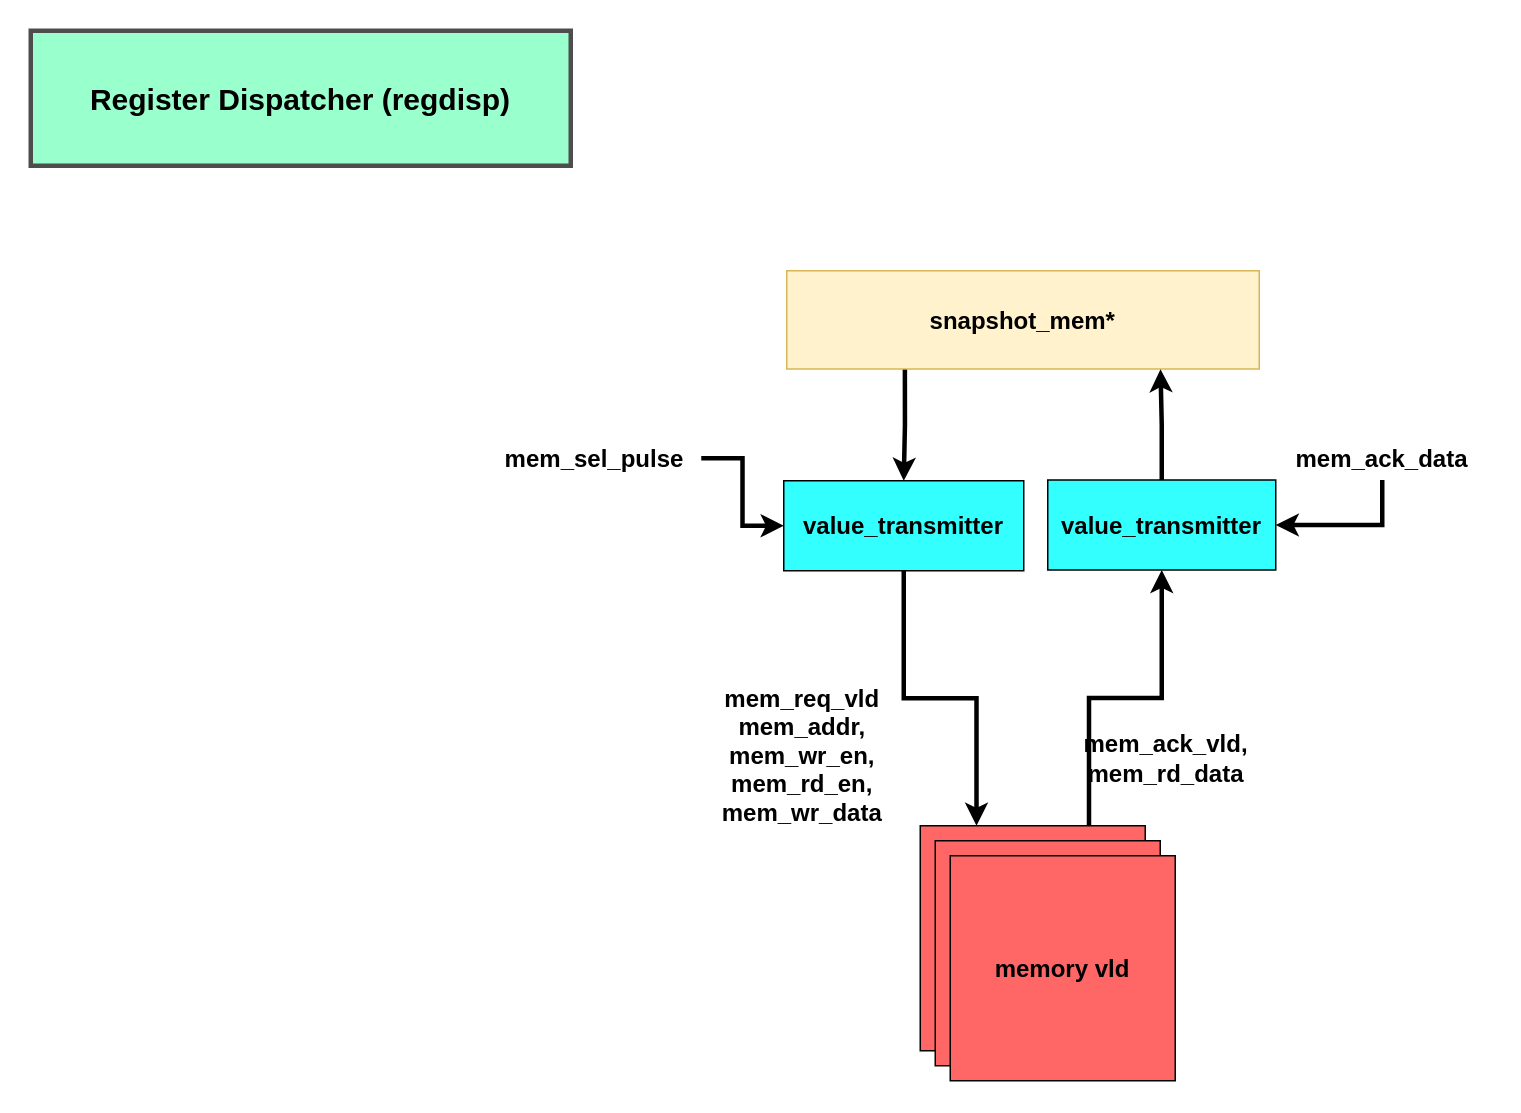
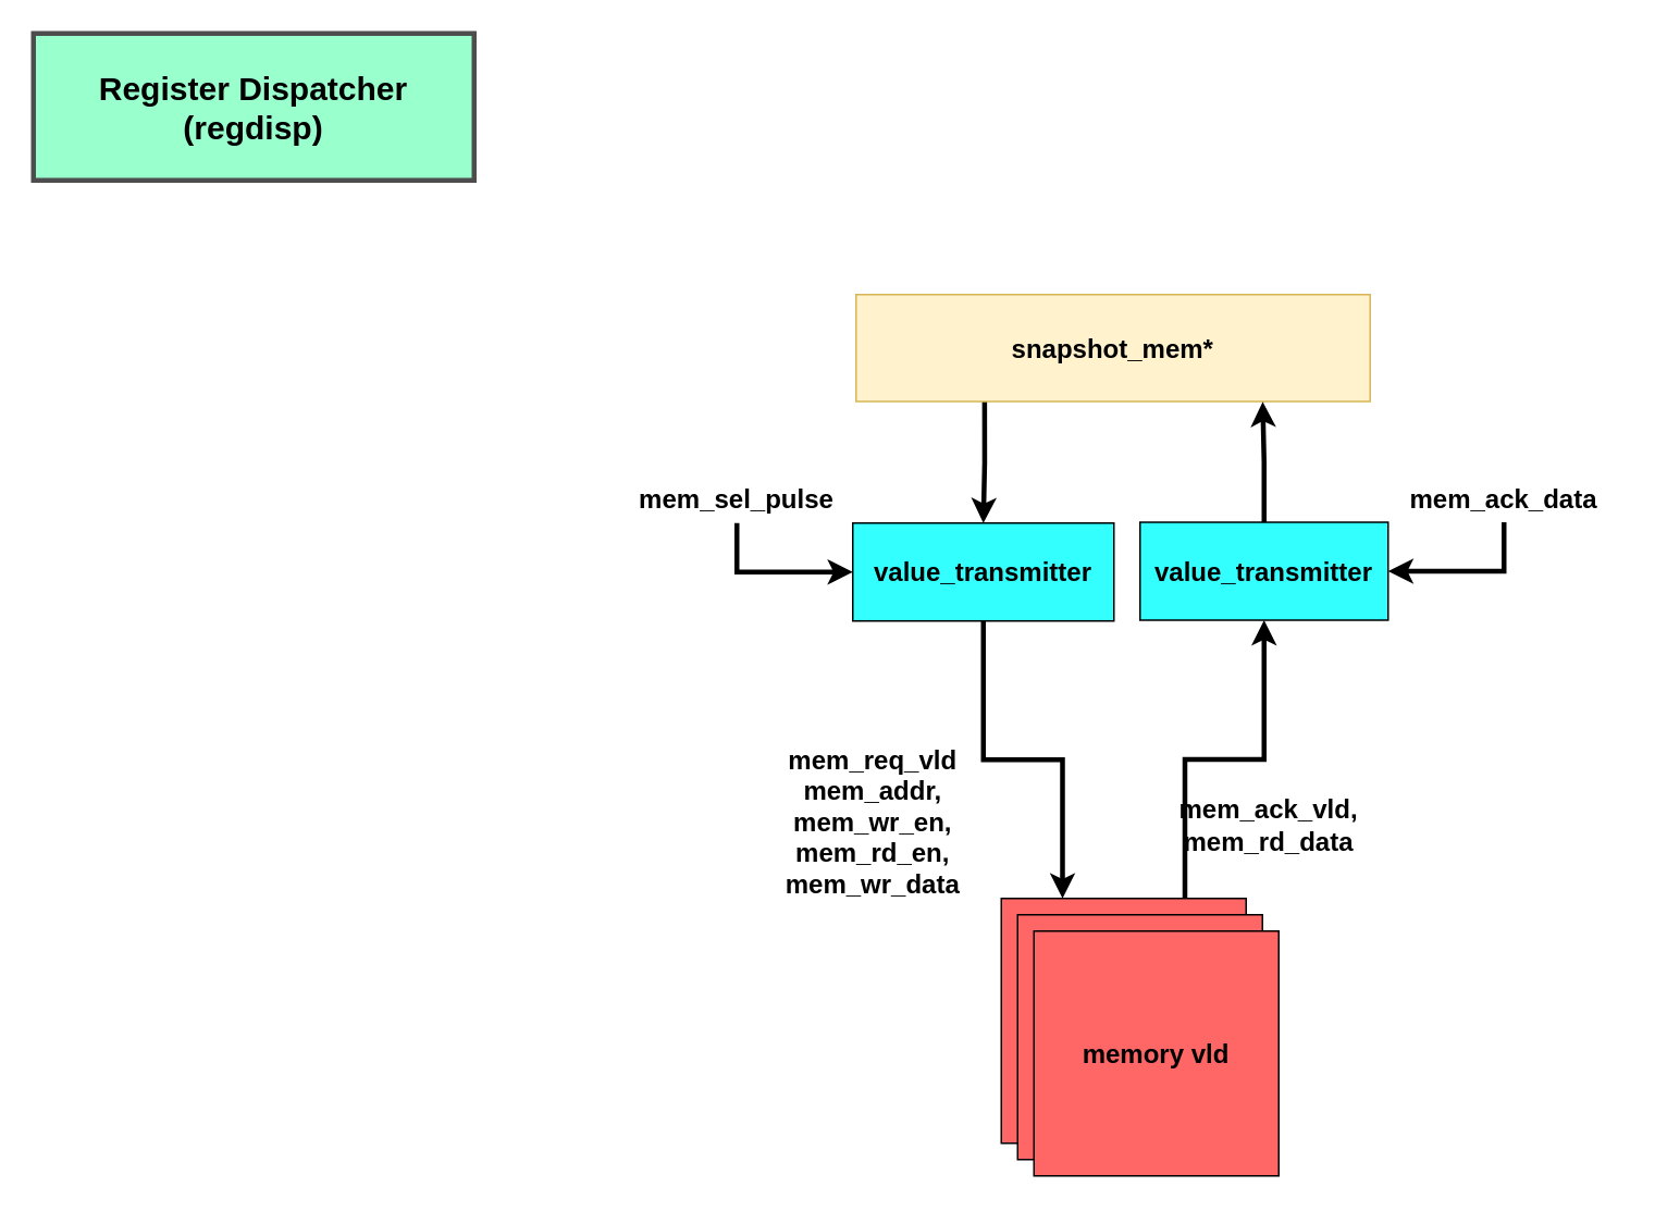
  <mxCell id="0" />
  <mxCell id="1" parent="0" />
  <mxCell id="2" value="&lt;b style=&quot;font-size: 16px;&quot;&gt;value_transmitter&lt;/b&gt;" style="rounded=0;whiteSpace=wrap;html=1;fontColor=#000000;fillColor=#33FFFF;fontSize=16;" vertex="1" parent="1"><mxGeometry x="522" y="320" width="160" height="60" as="geometry" /></mxCell>
  <mxCell id="3" style="edgeStyle=orthogonalEdgeStyle;html=1;exitX=0.25;exitY=1;exitDx=0;exitDy=0;entryX=0.5;entryY=0;entryDx=0;entryDy=0;strokeWidth=3;rounded=0;fontSize=16;" edge="1" parent="1" source="4" target="2"><mxGeometry relative="1" as="geometry" /></mxCell>
  <mxCell id="4" value="snapshot_mem*" style="rounded=0;whiteSpace=wrap;html=1;fillColor=#fff2cc;fontStyle=1;fontSize=16;strokeColor=#d6b656;" vertex="1" parent="1"><mxGeometry x="524" y="180" width="315" height="65.5" as="geometry" /></mxCell>
  <mxCell id="5" style="edgeStyle=orthogonalEdgeStyle;rounded=0;html=1;exitX=0.5;exitY=0;exitDx=0;exitDy=0;strokeWidth=3;entryX=0.791;entryY=1.002;entryDx=0;entryDy=0;entryPerimeter=0;fontSize=16;" edge="1" parent="1" source="6" target="4"><mxGeometry relative="1" as="geometry"><mxPoint x="773" y="251" as="targetPoint" /></mxGeometry></mxCell>
  <mxCell id="6" value="&lt;b style=&quot;font-size: 16px;&quot;&gt;value_transmitter&lt;/b&gt;" style="rounded=0;whiteSpace=wrap;html=1;fontColor=#000000;fillColor=#33FFFF;fontSize=16;" vertex="1" parent="1"><mxGeometry x="698" y="319.5" width="152" height="60" as="geometry" /></mxCell>
  <mxCell id="7" style="edgeStyle=orthogonalEdgeStyle;rounded=0;html=1;exitX=0.75;exitY=0;exitDx=0;exitDy=0;entryX=0.5;entryY=1;entryDx=0;entryDy=0;strokeWidth=3;fontSize=16;" edge="1" parent="1" source="11" target="6"><mxGeometry relative="1" as="geometry" /></mxCell>
  <mxCell id="8" style="edgeStyle=orthogonalEdgeStyle;rounded=0;html=1;exitX=0.5;exitY=1;exitDx=0;exitDy=0;entryX=0.25;entryY=0;entryDx=0;entryDy=0;strokeWidth=3;fontSize=16;" edge="1" parent="1" source="2" target="11"><mxGeometry relative="1" as="geometry" /></mxCell>
  <mxCell id="9" value="&lt;b style=&quot;font-size: 16px&quot;&gt;mem_req_vld&lt;br&gt;mem_addr,&lt;br style=&quot;font-size: 16px&quot;&gt;mem_wr_en,&lt;br style=&quot;font-size: 16px&quot;&gt;mem_rd_en,&lt;br style=&quot;font-size: 16px&quot;&gt;mem_wr_data&lt;/b&gt;" style="text;html=1;strokeColor=none;fillColor=none;align=center;verticalAlign=middle;whiteSpace=wrap;rounded=0;fontSize=16;" vertex="1" parent="1"><mxGeometry x="471" y="445" width="127" height="115" as="geometry" /></mxCell>
  <mxCell id="10" value="" style="group;fontSize=16;" vertex="1" connectable="0" parent="1"><mxGeometry x="613" y="550" width="170" height="170" as="geometry" /></mxCell>
  <mxCell id="11" value="memory" style="whiteSpace=wrap;html=1;aspect=fixed;fillColor=#FF6666;fontStyle=1;fontColor=#000000;fontSize=16;" vertex="1" parent="10"><mxGeometry width="150" height="150" as="geometry" /></mxCell>
  <mxCell id="12" value="memory" style="whiteSpace=wrap;html=1;aspect=fixed;fillColor=#FF6666;fontStyle=1;fontColor=#000000;fontSize=16;" vertex="1" parent="10"><mxGeometry x="10" y="10" width="150" height="150" as="geometry" /></mxCell>
  <mxCell id="13" value="memory vld" style="whiteSpace=wrap;html=1;aspect=fixed;fillColor=#FF6666;fontStyle=1;fontColor=#000000;fontSize=16;" vertex="1" parent="10"><mxGeometry x="20" y="20" width="150" height="150" as="geometry" /></mxCell>
  <mxCell id="14" value="&lt;b style=&quot;font-size: 16px&quot;&gt;mem_ack_vld,&lt;br&gt;mem_rd_data&lt;/b&gt;" style="text;html=1;strokeColor=none;fillColor=none;align=center;verticalAlign=middle;whiteSpace=wrap;rounded=0;fontSize=16;" vertex="1" parent="1"><mxGeometry x="713" y="479" width="128" height="51" as="geometry" /></mxCell>
  <mxCell id="15" style="edgeStyle=orthogonalEdgeStyle;html=1;exitX=0.5;exitY=1;exitDx=0;exitDy=0;entryX=1;entryY=0.5;entryDx=0;entryDy=0;strokeWidth=3;rounded=0;" edge="1" parent="1" source="16" target="6"><mxGeometry relative="1" as="geometry" /></mxCell>
  <mxCell id="16" value="&lt;b style=&quot;font-size: 16px;&quot;&gt;mem_ack_data&lt;/b&gt;" style="text;html=1;strokeColor=none;fillColor=none;align=center;verticalAlign=middle;whiteSpace=wrap;rounded=0;fontSize=16;" vertex="1" parent="1"><mxGeometry x="850" y="289.5" width="142" height="30" as="geometry" /></mxCell>
  <mxCell id="17" style="edgeStyle=orthogonalEdgeStyle;rounded=0;html=1;entryX=0;entryY=0.5;entryDx=0;entryDy=0;strokeWidth=3;" edge="1" parent="1" source="18" target="2"><mxGeometry relative="1" as="geometry" /></mxCell>
- <mxCell id="18" value="&lt;b style=&quot;font-size: 16px&quot;&gt;mem_sel_pulse&lt;/b&gt;" style="text;html=1;strokeColor=none;fillColor=none;align=center;verticalAlign=middle;whiteSpace=wrap;rounded=0;fontSize=16;" vertex="1" parent="1"><mxGeometry x="325" y="290" width="142" height="30" as="geometry" /></mxCell>
- <mxCell id="19" value="Register Dispatcher (regdisp)" style="text;html=1;strokeColor=#4D4D4D;fillColor=#99FFCC;align=center;verticalAlign=middle;whiteSpace=wrap;rounded=0;fontSize=20;fontStyle=1;strokeWidth=3;" vertex="1" parent="1"><mxGeometry x="20" y="20" width="360" height="90" as="geometry" /></mxCell>
+ <mxCell id="18" value="&lt;b style=&quot;font-size: 16px&quot;&gt;mem_sel_pulse&lt;/b&gt;" style="text;html=1;strokeColor=none;fillColor=none;align=center;verticalAlign=middle;whiteSpace=wrap;rounded=0;fontSize=16;" vertex="1" parent="1"><mxGeometry x="380" y="290" width="142" height="30" as="geometry" /></mxCell>
+ <mxCell id="19" value="Register Dispatcher (regdisp)" style="text;html=1;strokeColor=#4D4D4D;fillColor=#99FFCC;align=center;verticalAlign=middle;whiteSpace=wrap;rounded=0;fontSize=20;fontStyle=1;strokeWidth=3;" vertex="1" parent="1"><mxGeometry x="20" y="20" width="270" height="90" as="geometry" /></mxCell>
